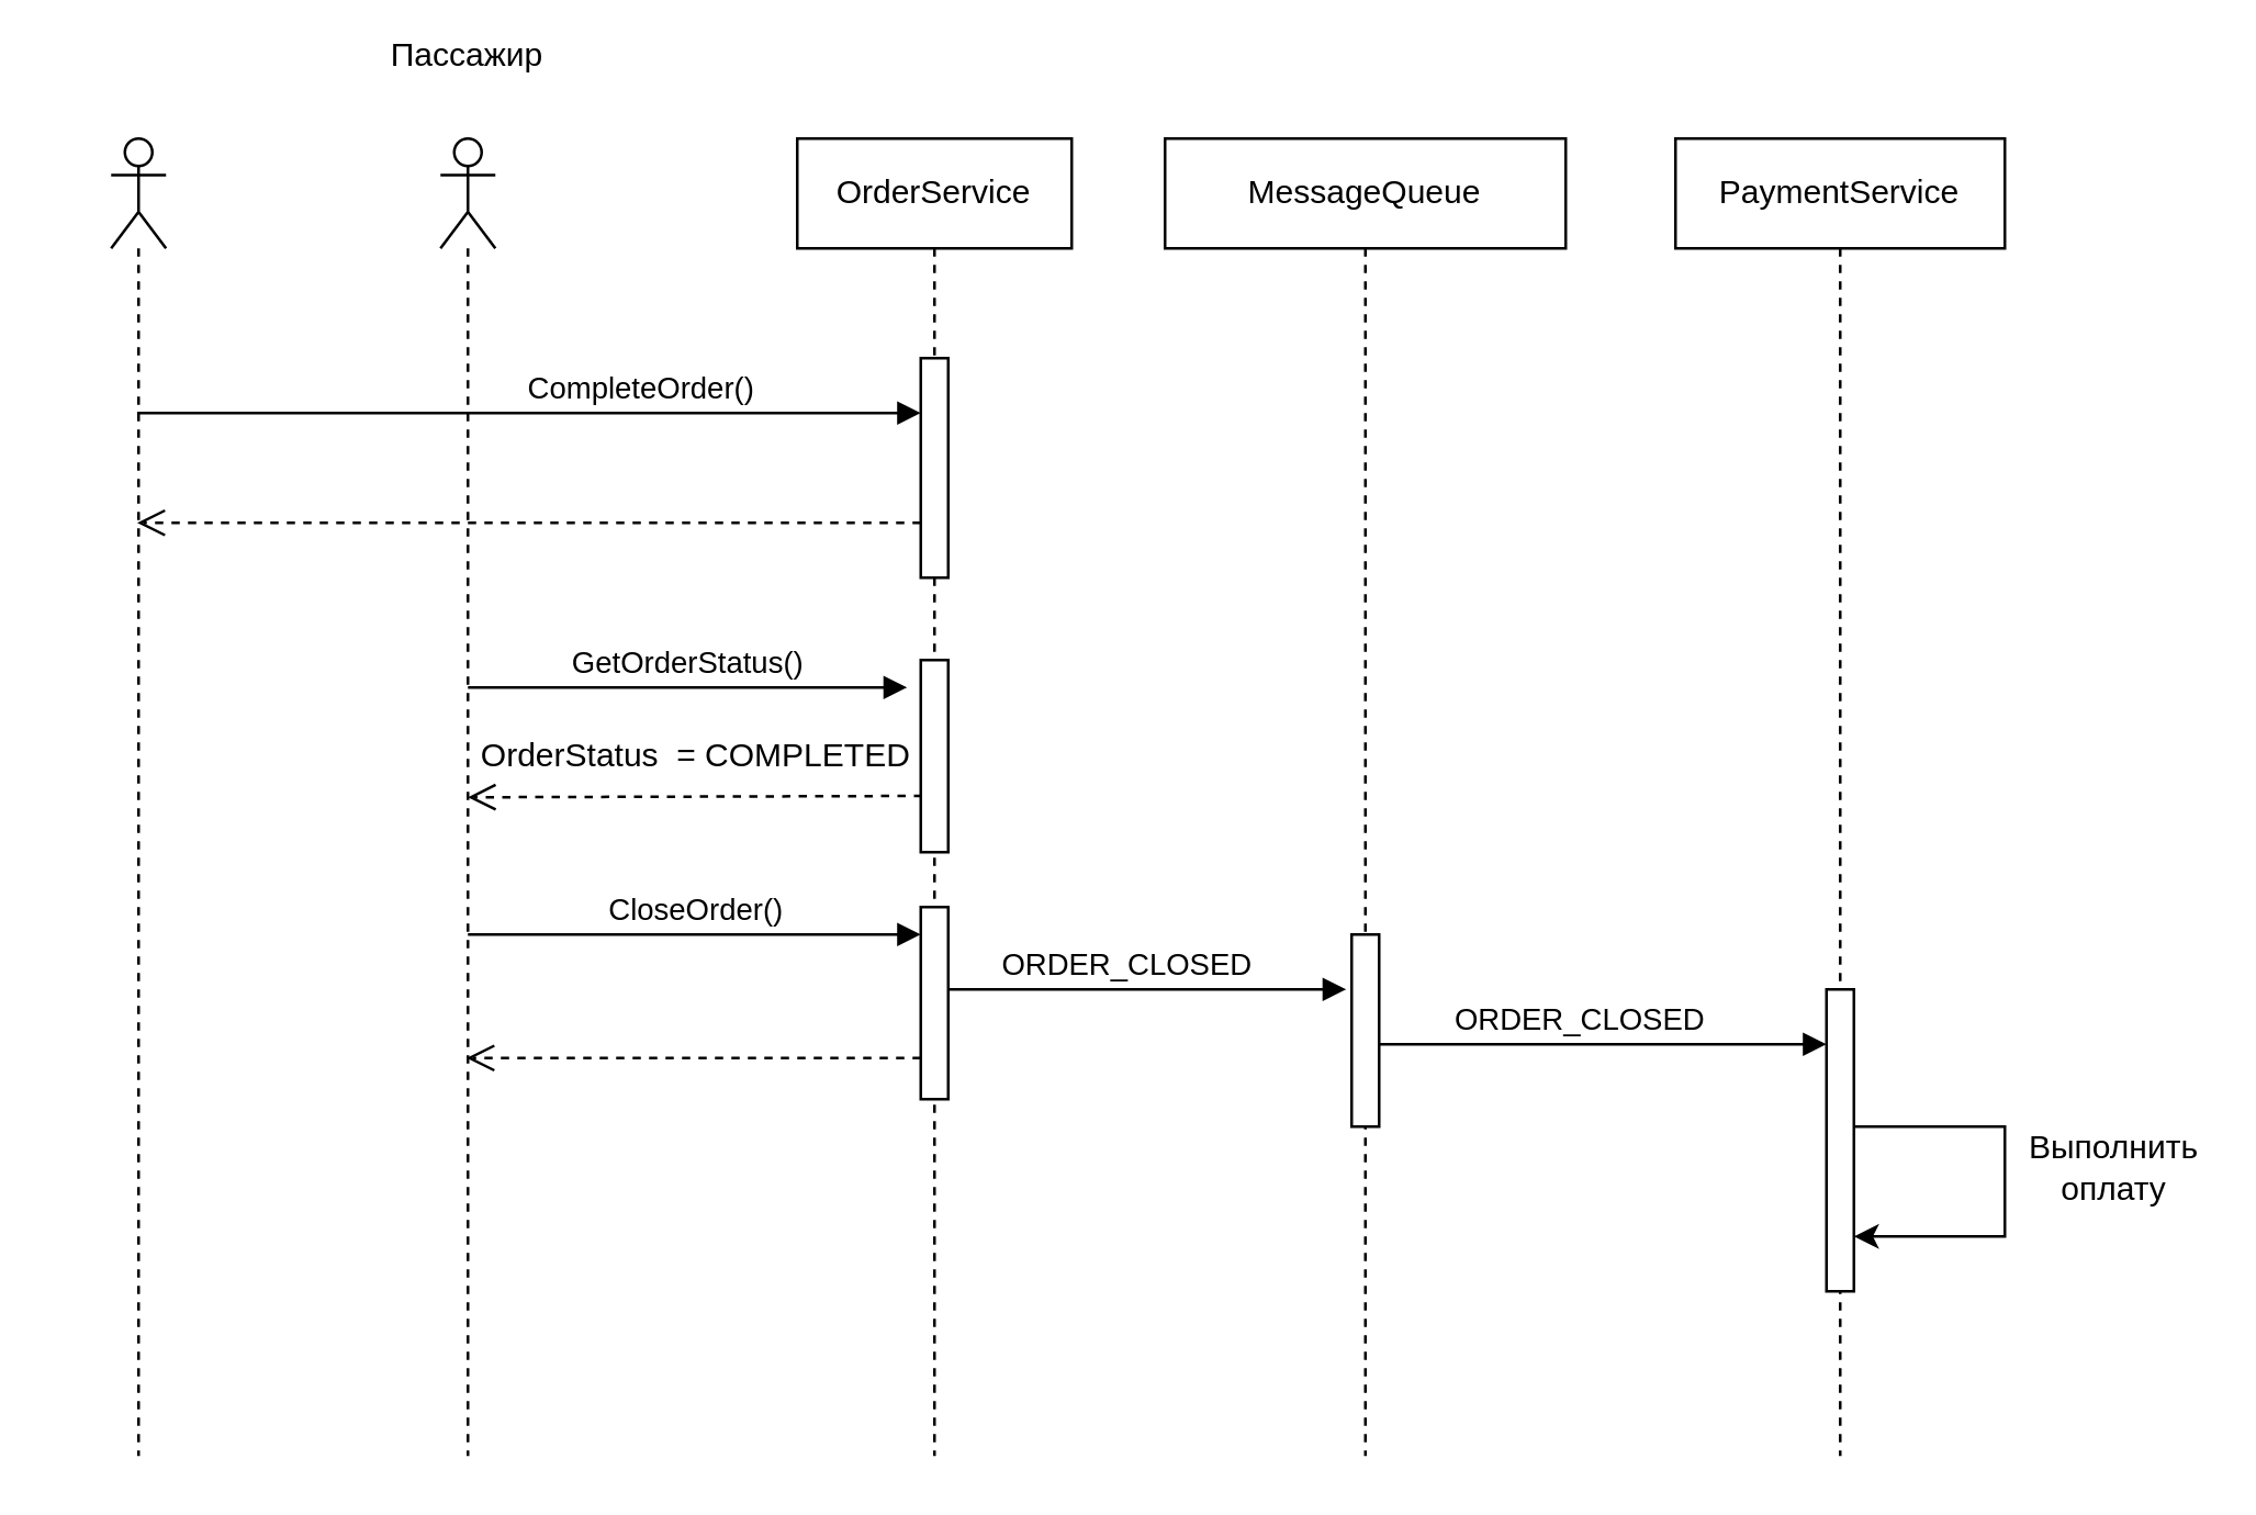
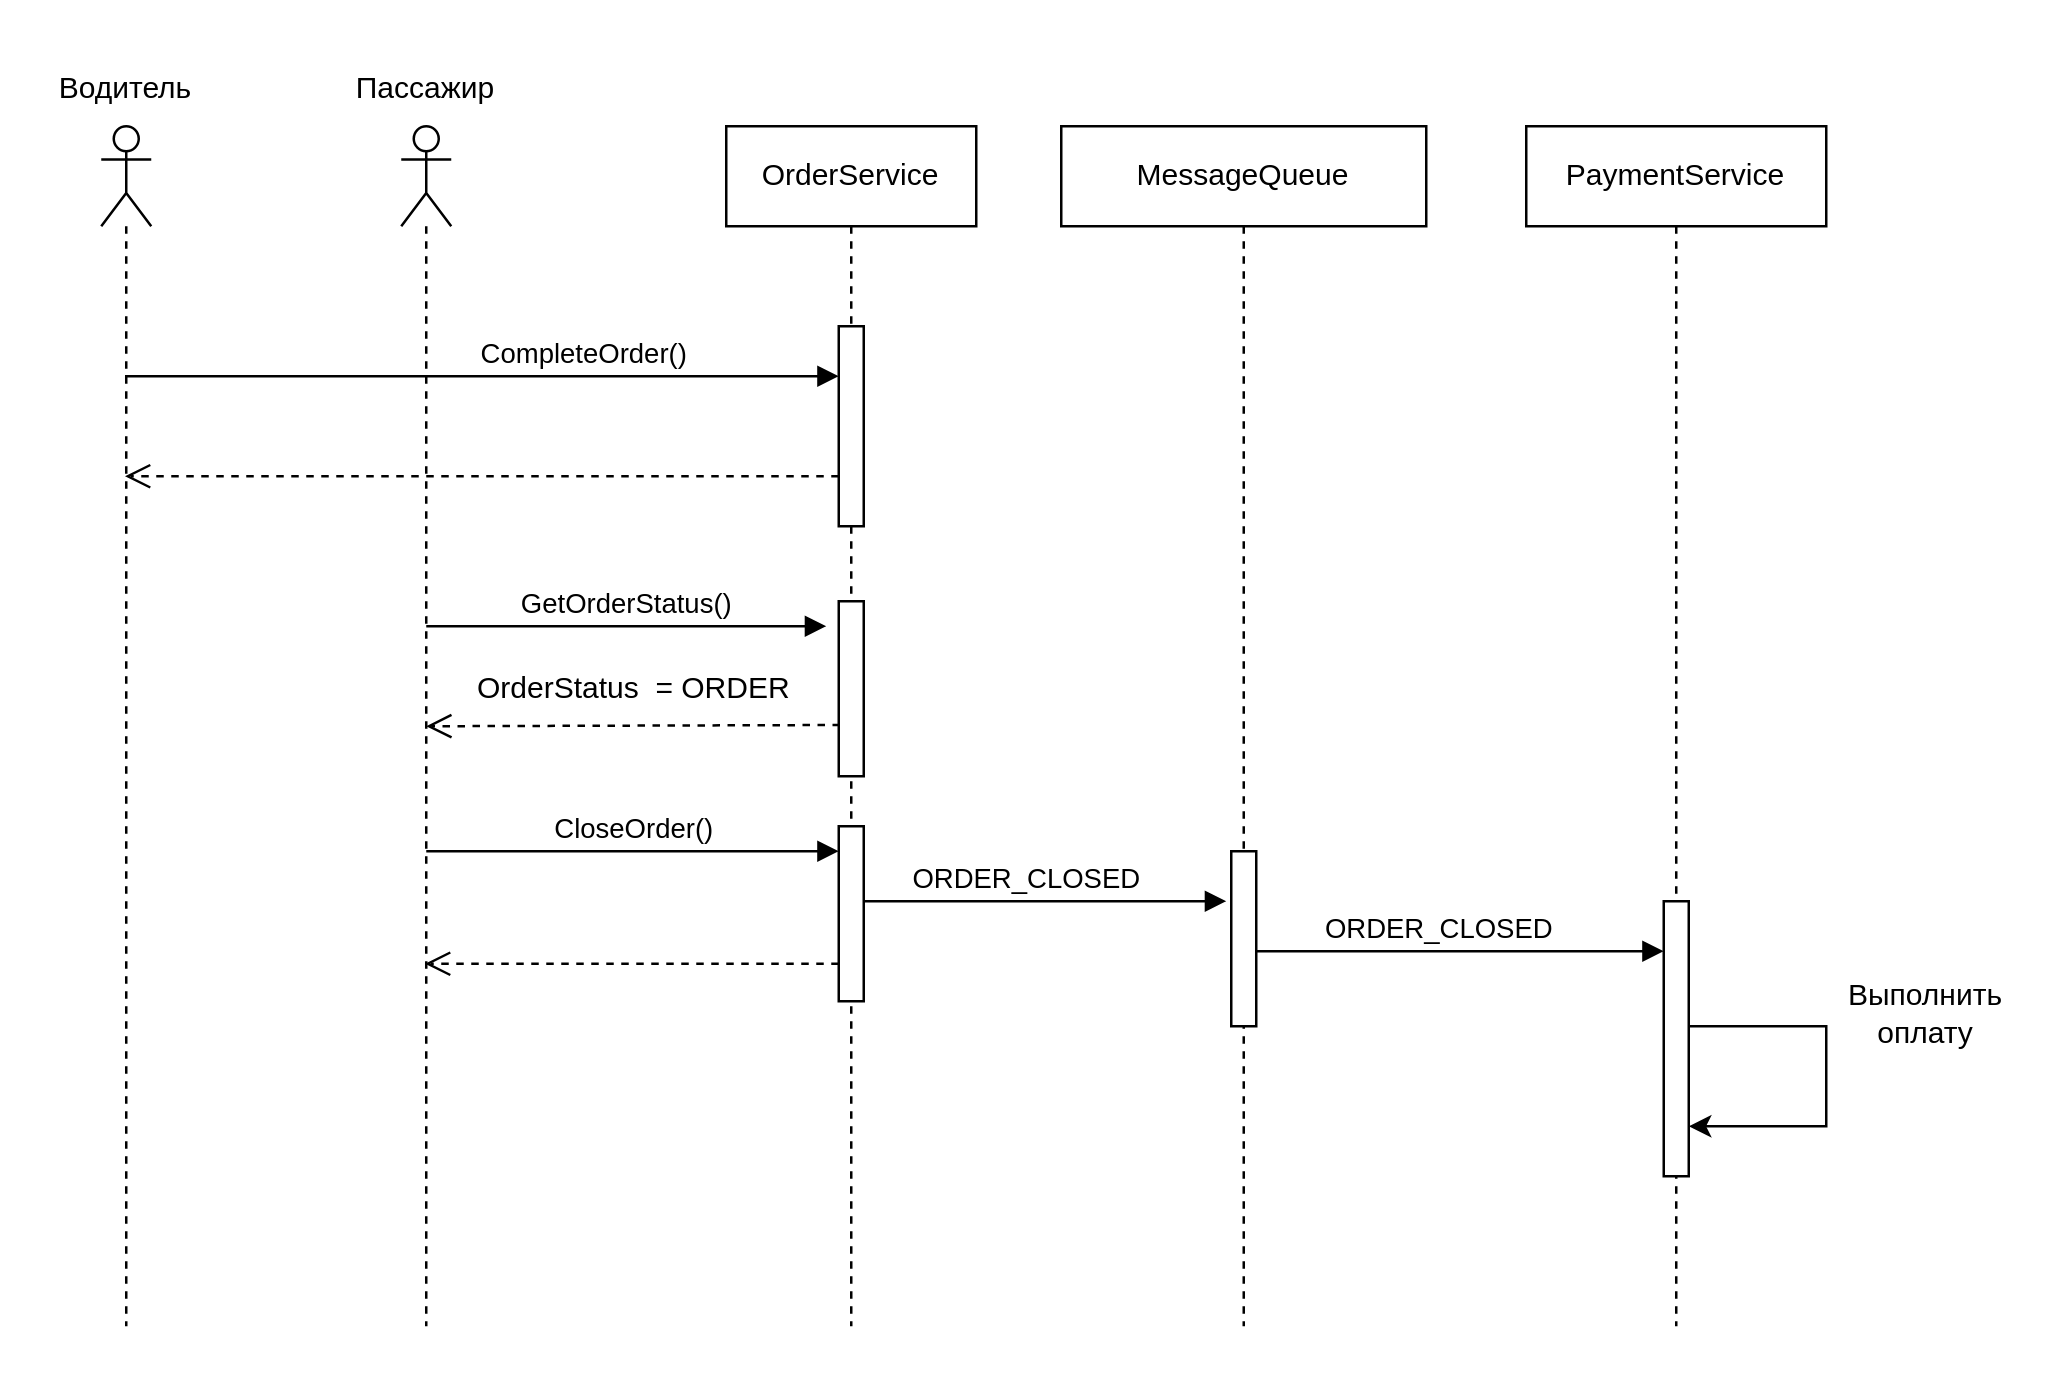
  <mxCell id="0" />
  <mxCell id="1" parent="0" />
  <mxCell id="2" value="" style="shape=umlLifeline;perimeter=lifelinePerimeter;whiteSpace=wrap;html=1;container=1;dropTarget=0;collapsible=0;recursiveResize=0;outlineConnect=0;portConstraint=eastwest;newEdgeStyle={&quot;curved&quot;:0,&quot;rounded&quot;:0};participant=umlActor;" vertex="1" parent="1"><mxGeometry x="40" y="50" width="20" height="480" as="geometry" /></mxCell>
- <mxCell id="3" value="Пассажир" style="text;html=1;strokeColor=none;fillColor=none;align=center;verticalAlign=middle;whiteSpace=wrap;rounded=0;" vertex="1" parent="1"><mxGeometry x="140" y="5" width="60" height="30" as="geometry" /></mxCell>
+ <mxCell id="3" value="Пассажир" style="text;html=1;strokeColor=none;fillColor=none;align=center;verticalAlign=middle;whiteSpace=wrap;rounded=0;" vertex="1" parent="1"><mxGeometry x="140" y="20" width="60" height="30" as="geometry" /></mxCell>
  <mxCell id="4" value="OrderService" style="shape=umlLifeline;perimeter=lifelinePerimeter;whiteSpace=wrap;html=1;container=1;dropTarget=0;collapsible=0;recursiveResize=0;outlineConnect=0;portConstraint=eastwest;newEdgeStyle={&quot;curved&quot;:0,&quot;rounded&quot;:0};" vertex="1" parent="1"><mxGeometry x="290" y="50" width="100" height="480" as="geometry" /></mxCell>
  <mxCell id="5" value="" style="html=1;points=[[0,0,0,0,5],[0,1,0,0,-5],[1,0,0,0,5],[1,1,0,0,-5]];perimeter=orthogonalPerimeter;outlineConnect=0;targetShapes=umlLifeline;portConstraint=eastwest;newEdgeStyle={&quot;curved&quot;:0,&quot;rounded&quot;:0};" vertex="1" parent="4"><mxGeometry x="45" y="80" width="10" height="80" as="geometry" /></mxCell>
  <mxCell id="6" value="" style="html=1;points=[[0,0,0,0,5],[0,1,0,0,-5],[1,0,0,0,5],[1,1,0,0,-5]];perimeter=orthogonalPerimeter;outlineConnect=0;targetShapes=umlLifeline;portConstraint=eastwest;newEdgeStyle={&quot;curved&quot;:0,&quot;rounded&quot;:0};" vertex="1" parent="4"><mxGeometry x="45" y="280" width="10" height="70" as="geometry" /></mxCell>
  <mxCell id="7" value="" style="html=1;points=[[0,0,0,0,5],[0,1,0,0,-5],[1,0,0,0,5],[1,1,0,0,-5]];perimeter=orthogonalPerimeter;outlineConnect=0;targetShapes=umlLifeline;portConstraint=eastwest;newEdgeStyle={&quot;curved&quot;:0,&quot;rounded&quot;:0};" vertex="1" parent="4"><mxGeometry x="45" y="190" width="10" height="70" as="geometry" /></mxCell>
  <mxCell id="8" value="CompleteOrder()" style="html=1;verticalAlign=bottom;endArrow=block;curved=0;rounded=0;" edge="1" parent="1" target="5"><mxGeometry x="0.283" width="80" relative="1" as="geometry"><mxPoint x="49.5" y="150" as="sourcePoint" /><mxPoint x="330" y="150" as="targetPoint" /><mxPoint as="offset" /></mxGeometry></mxCell>
  <mxCell id="9" value="" style="html=1;verticalAlign=bottom;endArrow=open;dashed=1;endSize=8;curved=0;rounded=0;" edge="1" parent="1" source="5"><mxGeometry x="-0.283" relative="1" as="geometry"><mxPoint x="330" y="190" as="sourcePoint" /><mxPoint x="49.5" y="190" as="targetPoint" /><mxPoint as="offset" /></mxGeometry></mxCell>
  <mxCell id="10" value="CloseOrder()" style="html=1;verticalAlign=bottom;endArrow=block;curved=0;rounded=0;" edge="1" parent="1" target="6"><mxGeometry width="80" relative="1" as="geometry"><mxPoint x="170" y="340" as="sourcePoint" /><mxPoint x="330" y="340" as="targetPoint" /><mxPoint as="offset" /></mxGeometry></mxCell>
  <mxCell id="11" value="MessageQueue" style="shape=umlLifeline;perimeter=lifelinePerimeter;whiteSpace=wrap;html=1;container=1;dropTarget=0;collapsible=0;recursiveResize=0;outlineConnect=0;portConstraint=eastwest;newEdgeStyle={&quot;curved&quot;:0,&quot;rounded&quot;:0};" vertex="1" parent="1"><mxGeometry x="424" y="50" width="146" height="480" as="geometry" /></mxCell>
  <mxCell id="12" value="" style="html=1;points=[[0,0,0,0,5],[0,1,0,0,-5],[1,0,0,0,5],[1,1,0,0,-5]];perimeter=orthogonalPerimeter;outlineConnect=0;targetShapes=umlLifeline;portConstraint=eastwest;newEdgeStyle={&quot;curved&quot;:0,&quot;rounded&quot;:0};" vertex="1" parent="11"><mxGeometry x="68" y="290" width="10" height="70" as="geometry" /></mxCell>
  <mxCell id="13" value="" style="html=1;verticalAlign=bottom;endArrow=open;dashed=1;endSize=8;curved=0;rounded=0;" edge="1" parent="1" source="6"><mxGeometry x="-0.283" relative="1" as="geometry"><mxPoint x="330" y="385" as="sourcePoint" /><mxPoint x="169.5" y="385" as="targetPoint" /><mxPoint as="offset" /><Array as="points"><mxPoint x="250" y="385" /></Array></mxGeometry></mxCell>
  <mxCell id="14" value="ORDER_CLOSED" style="html=1;verticalAlign=bottom;endArrow=block;curved=0;rounded=0;" edge="1" parent="1" source="6"><mxGeometry x="-0.103" width="80" relative="1" as="geometry"><mxPoint x="350" y="360" as="sourcePoint" /><mxPoint x="490" y="360" as="targetPoint" /><mxPoint as="offset" /></mxGeometry></mxCell>
  <mxCell id="15" value="PaymentService" style="shape=umlLifeline;perimeter=lifelinePerimeter;whiteSpace=wrap;html=1;container=1;dropTarget=0;collapsible=0;recursiveResize=0;outlineConnect=0;portConstraint=eastwest;newEdgeStyle={&quot;curved&quot;:0,&quot;rounded&quot;:0};" vertex="1" parent="1"><mxGeometry x="610" y="50" width="120" height="480" as="geometry" /></mxCell>
  <mxCell id="16" value="" style="html=1;points=[[0,0,0,0,5],[0,1,0,0,-5],[1,0,0,0,5],[1,1,0,0,-5]];perimeter=orthogonalPerimeter;outlineConnect=0;targetShapes=umlLifeline;portConstraint=eastwest;newEdgeStyle={&quot;curved&quot;:0,&quot;rounded&quot;:0};" vertex="1" parent="15"><mxGeometry x="55" y="310" width="10" height="110" as="geometry" /></mxCell>
  <mxCell id="17" value="" style="endArrow=classic;html=1;rounded=0;" edge="1" parent="15" source="16"><mxGeometry width="50" height="50" relative="1" as="geometry"><mxPoint x="70" y="360" as="sourcePoint" /><mxPoint x="65" y="400" as="targetPoint" /><Array as="points"><mxPoint x="120" y="360" /><mxPoint x="120" y="400" /></Array></mxGeometry></mxCell>
  <mxCell id="18" value="ORDER_CLOSED" style="html=1;verticalAlign=bottom;endArrow=block;curved=0;rounded=0;" edge="1" parent="1" source="12"><mxGeometry x="-0.103" width="80" relative="1" as="geometry"><mxPoint x="510" y="380" as="sourcePoint" /><mxPoint x="665" y="380" as="targetPoint" /><mxPoint as="offset" /></mxGeometry></mxCell>
- <mxCell id="19" value="Выполнить оплату" style="text;html=1;strokeColor=none;fillColor=none;align=center;verticalAlign=middle;whiteSpace=wrap;rounded=0;" vertex="1" parent="1"><mxGeometry x="740" y="410" width="60" height="30" as="geometry" /></mxCell>
+ <mxCell id="19" value="Выполнить оплату" style="text;html=1;strokeColor=none;fillColor=none;align=center;verticalAlign=middle;whiteSpace=wrap;rounded=0;" vertex="1" parent="1"><mxGeometry x="740" y="390" width="60" height="30" as="geometry" /></mxCell>
  <mxCell id="20" value="" style="shape=umlLifeline;perimeter=lifelinePerimeter;whiteSpace=wrap;html=1;container=1;dropTarget=0;collapsible=0;recursiveResize=0;outlineConnect=0;portConstraint=eastwest;newEdgeStyle={&quot;curved&quot;:0,&quot;rounded&quot;:0};participant=umlActor;" vertex="1" parent="1"><mxGeometry x="160" y="50" width="20" height="480" as="geometry" /></mxCell>
+ <mxCell id="21" value="Водитель" style="text;html=1;strokeColor=none;fillColor=none;align=center;verticalAlign=middle;whiteSpace=wrap;rounded=0;" vertex="1" parent="1"><mxGeometry x="20" y="20" width="60" height="30" as="geometry" /></mxCell>
  <mxCell id="22" value="GetOrderStatus()" style="html=1;verticalAlign=bottom;endArrow=block;curved=0;rounded=0;" edge="1" parent="1"><mxGeometry width="80" relative="1" as="geometry"><mxPoint x="170" y="250" as="sourcePoint" /><mxPoint x="330" y="250" as="targetPoint" /><mxPoint as="offset" /></mxGeometry></mxCell>
  <mxCell id="23" value="" style="html=1;verticalAlign=bottom;endArrow=open;dashed=1;endSize=8;curved=0;rounded=0;" edge="1" parent="1"><mxGeometry x="-0.283" relative="1" as="geometry"><mxPoint x="335.5" y="289.5" as="sourcePoint" /><mxPoint x="170" y="290" as="targetPoint" /><mxPoint as="offset" /></mxGeometry></mxCell>
- <mxCell id="24" value="OrderStatus&amp;nbsp; = COMPLETED&amp;nbsp;" style="text;html=1;strokeColor=none;fillColor=none;align=center;verticalAlign=middle;whiteSpace=wrap;rounded=0;" vertex="1" parent="1"><mxGeometry x="170" y="260" width="170" height="30" as="geometry" /></mxCell>
+ <mxCell id="24" value="OrderStatus&amp;nbsp; = ORDER&amp;nbsp;" style="text;html=1;strokeColor=none;fillColor=none;align=center;verticalAlign=middle;whiteSpace=wrap;rounded=0;" vertex="1" parent="1"><mxGeometry x="170" y="260" width="170" height="30" as="geometry" /></mxCell>
